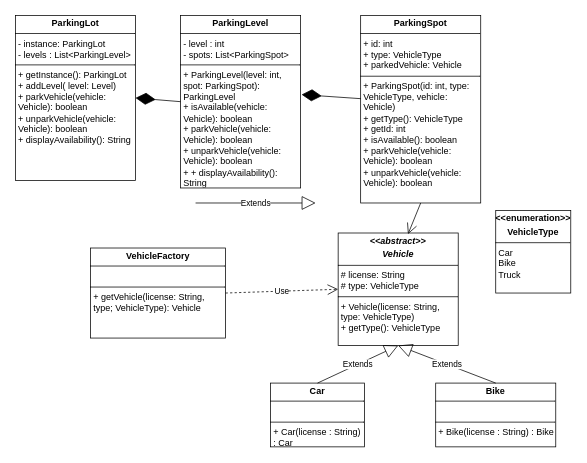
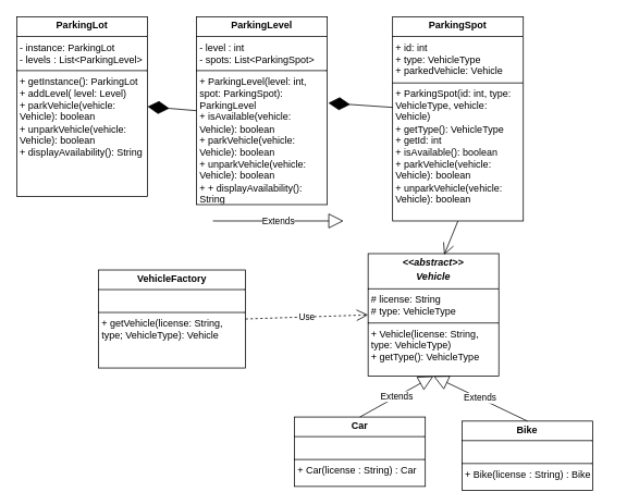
  <mxCell id="0" />
  <mxCell id="1" parent="0" />
  <mxCell id="2" value="&lt;p style=&quot;margin:0px;margin-top:4px;text-align:center;&quot;&gt;&lt;b&gt;ParkingLot&lt;/b&gt;&lt;/p&gt;&lt;hr size=&quot;1&quot; style=&quot;border-style:solid;&quot;&gt;&lt;p style=&quot;margin:0px;margin-left:4px;&quot;&gt;- instance: ParkingLot&lt;/p&gt;&lt;p style=&quot;margin:0px;margin-left:4px;&quot;&gt;- levels : List&amp;lt;ParkingLevel&amp;gt;&lt;/p&gt;&lt;hr size=&quot;1&quot; style=&quot;border-style:solid;&quot;&gt;&lt;p style=&quot;margin:0px;margin-left:4px;&quot;&gt;+ getInstance(): ParkingLot&lt;/p&gt;&lt;p style=&quot;margin:0px;margin-left:4px;&quot;&gt;+ addLevel( level: Level)&lt;/p&gt;&lt;p style=&quot;margin:0px;margin-left:4px;&quot;&gt;+ parkVehicle(vehicle: Vehicle): boolean&lt;/p&gt;&lt;p style=&quot;margin:0px;margin-left:4px;&quot;&gt;+ unparkVehicle(vehicle: Vehicle): boolean&lt;/p&gt;&lt;p style=&quot;margin:0px;margin-left:4px;&quot;&gt;+ displayAvailability(): String&lt;/p&gt;" style="verticalAlign=top;align=left;overflow=fill;html=1;whiteSpace=wrap;" vertex="1" parent="1"><mxGeometry x="20" y="20" width="160" height="220" as="geometry" /></mxCell>
  <mxCell id="3" value="&lt;p style=&quot;margin:0px;margin-top:4px;text-align:center;&quot;&gt;&lt;b&gt;ParkingLevel&lt;/b&gt;&lt;/p&gt;&lt;hr size=&quot;1&quot; style=&quot;border-style:solid;&quot;&gt;&lt;p style=&quot;margin:0px;margin-left:4px;&quot;&gt;- level : int&lt;/p&gt;&lt;p style=&quot;margin:0px;margin-left:4px;&quot;&gt;- spots: List&amp;lt;ParkingSpot&amp;gt;&lt;/p&gt;&lt;hr size=&quot;1&quot; style=&quot;border-style:solid;&quot;&gt;&lt;p style=&quot;margin:0px;margin-left:4px;&quot;&gt;+ ParkingLevel(level: int,&amp;nbsp; spot: ParkingSpot): ParkingLevel&lt;/p&gt;&lt;p style=&quot;margin:0px;margin-left:4px;&quot;&gt;+ isAvailable(vehicle: Vehicle): boolean&lt;/p&gt;&lt;p style=&quot;margin: 0px 0px 0px 4px;&quot;&gt;+ parkVehicle(vehicle: Vehicle): boolean&lt;/p&gt;&lt;p style=&quot;margin: 0px 0px 0px 4px;&quot;&gt;+ unparkVehicle(vehicle: Vehicle): boolean&lt;/p&gt;&lt;p style=&quot;margin: 0px 0px 0px 4px;&quot;&gt;+&amp;nbsp;&lt;span style=&quot;background-color: transparent; color: light-dark(rgb(0, 0, 0), rgb(255, 255, 255));&quot;&gt;+ displayAvailability(): String&lt;/span&gt;&lt;/p&gt;" style="verticalAlign=top;align=left;overflow=fill;html=1;whiteSpace=wrap;" vertex="1" parent="1"><mxGeometry x="240" y="20" width="160" height="230" as="geometry" /></mxCell>
  <mxCell id="4" value="&lt;p style=&quot;margin:0px;margin-top:4px;text-align:center;&quot;&gt;&lt;b&gt;ParkingSpot&lt;/b&gt;&lt;/p&gt;&lt;hr size=&quot;1&quot; style=&quot;border-style:solid;&quot;&gt;&lt;p style=&quot;margin:0px;margin-left:4px;&quot;&gt;+ id: int&lt;/p&gt;&lt;p style=&quot;margin:0px;margin-left:4px;&quot;&gt;+ type: VehicleType&lt;/p&gt;&lt;p style=&quot;margin:0px;margin-left:4px;&quot;&gt;+ parkedVehicle: Vehicle&lt;/p&gt;&lt;hr size=&quot;1&quot; style=&quot;border-style:solid;&quot;&gt;&lt;p style=&quot;margin:0px;margin-left:4px;&quot;&gt;+ ParkingSpot(id: int, type: VehicleType, vehicle: Vehicle)&lt;/p&gt;&lt;p style=&quot;margin:0px;margin-left:4px;&quot;&gt;+ getType(): VehicleType&lt;/p&gt;&lt;p style=&quot;margin:0px;margin-left:4px;&quot;&gt;+ getId: int&lt;/p&gt;&lt;p style=&quot;margin:0px;margin-left:4px;&quot;&gt;+ isAvailable(): boolean&lt;/p&gt;&lt;p style=&quot;margin: 0px 0px 0px 4px;&quot;&gt;+ parkVehicle(vehicle: Vehicle): boolean&lt;/p&gt;&lt;p style=&quot;margin: 0px 0px 0px 4px;&quot;&gt;+ unparkVehicle(vehicle: Vehicle): boolean&lt;/p&gt;" style="verticalAlign=top;align=left;overflow=fill;html=1;whiteSpace=wrap;" vertex="1" parent="1"><mxGeometry x="480" y="20" width="160" height="250" as="geometry" /></mxCell>
  <mxCell id="5" value="&lt;p style=&quot;margin:0px;margin-top:4px;text-align:center;&quot;&gt;&lt;b&gt;&lt;i&gt;&amp;lt;&amp;lt;abstract&amp;gt;&amp;gt;&lt;/i&gt;&lt;/b&gt;&lt;/p&gt;&lt;p style=&quot;margin:0px;margin-top:4px;text-align:center;&quot;&gt;&lt;b&gt;&lt;i&gt;Vehicle&lt;/i&gt;&lt;/b&gt;&lt;/p&gt;&lt;hr size=&quot;1&quot; style=&quot;border-style:solid;&quot;&gt;&lt;p style=&quot;margin:0px;margin-left:4px;&quot;&gt;# license: String&lt;/p&gt;&lt;p style=&quot;margin:0px;margin-left:4px;&quot;&gt;# type: VehicleType&lt;/p&gt;&lt;hr size=&quot;1&quot; style=&quot;border-style:solid;&quot;&gt;&lt;p style=&quot;margin:0px;margin-left:4px;&quot;&gt;+ Vehicle(license: String, type: VehicleType)&lt;/p&gt;&lt;p style=&quot;margin:0px;margin-left:4px;&quot;&gt;+ getType(): VehicleType&lt;/p&gt;" style="verticalAlign=top;align=left;overflow=fill;html=1;whiteSpace=wrap;" vertex="1" parent="1"><mxGeometry x="450" y="310" width="160" height="150" as="geometry" /></mxCell>
  <mxCell id="6" value="" style="endArrow=diamondThin;endFill=1;endSize=24;html=1;rounded=0;entryX=1;entryY=0.5;entryDx=0;entryDy=0;exitX=0;exitY=0.5;exitDx=0;exitDy=0;" edge="1" parent="1" source="3" target="2"><mxGeometry width="160" relative="1" as="geometry"><mxPoint x="280" y="120" as="sourcePoint" /><mxPoint x="440" y="120" as="targetPoint" /></mxGeometry></mxCell>
  <mxCell id="7" value="" style="endArrow=diamondThin;endFill=1;endSize=24;html=1;rounded=0;entryX=1.008;entryY=0.459;entryDx=0;entryDy=0;entryPerimeter=0;exitX=0.002;exitY=0.444;exitDx=0;exitDy=0;exitPerimeter=0;" edge="1" parent="1" source="4" target="3"><mxGeometry width="160" relative="1" as="geometry"><mxPoint x="511" y="121" as="sourcePoint" /><mxPoint x="390" y="130" as="targetPoint" /><Array as="points" /></mxGeometry></mxCell>
- <mxCell id="8" value="&lt;p style=&quot;margin:0px;margin-top:4px;text-align:center;&quot;&gt;&lt;b&gt;Car&lt;/b&gt;&lt;/p&gt;&lt;hr size=&quot;1&quot; style=&quot;border-style:solid;&quot;&gt;&lt;p style=&quot;margin:0px;margin-left:4px;&quot;&gt;&lt;br&gt;&lt;/p&gt;&lt;hr size=&quot;1&quot; style=&quot;border-style:solid;&quot;&gt;&lt;p style=&quot;margin:0px;margin-left:4px;&quot;&gt;+ Car(license : String) : Car&lt;/p&gt;" style="verticalAlign=top;align=left;overflow=fill;html=1;whiteSpace=wrap;" vertex="1" parent="1"><mxGeometry x="360" y="510" width="125" height="85" as="geometry" /></mxCell>
+ <mxCell id="8" value="&lt;p style=&quot;margin:0px;margin-top:4px;text-align:center;&quot;&gt;&lt;b&gt;Car&lt;/b&gt;&lt;/p&gt;&lt;hr size=&quot;1&quot; style=&quot;border-style:solid;&quot;&gt;&lt;p style=&quot;margin:0px;margin-left:4px;&quot;&gt;&lt;br&gt;&lt;/p&gt;&lt;hr size=&quot;1&quot; style=&quot;border-style:solid;&quot;&gt;&lt;p style=&quot;margin:0px;margin-left:4px;&quot;&gt;+ Car(license : String) : Car&lt;/p&gt;" style="verticalAlign=top;align=left;overflow=fill;html=1;whiteSpace=wrap;" vertex="1" parent="1"><mxGeometry x="360" y="510" width="160" height="85" as="geometry" /></mxCell>
  <mxCell id="9" value="Extends" style="endArrow=block;endSize=16;endFill=0;html=1;rounded=0;exitX=0.5;exitY=0;exitDx=0;exitDy=0;entryX=0.5;entryY=1;entryDx=0;entryDy=0;" edge="1" parent="1" source="8" target="5"><mxGeometry width="160" relative="1" as="geometry"><mxPoint x="300" y="410" as="sourcePoint" /><mxPoint x="460" y="410" as="targetPoint" /></mxGeometry></mxCell>
- <mxCell id="10" value="&lt;p style=&quot;margin:0px;margin-top:4px;text-align:center;&quot;&gt;&lt;b&gt;&amp;lt;&amp;lt;enumeration&amp;gt;&amp;gt;&lt;/b&gt;&lt;/p&gt;&lt;p style=&quot;margin:0px;margin-top:4px;text-align:center;&quot;&gt;&lt;b&gt;VehicleType&lt;/b&gt;&lt;/p&gt;&lt;hr size=&quot;1&quot; style=&quot;border-style:solid;&quot;&gt;&lt;p style=&quot;margin:0px;margin-left:4px;&quot;&gt;Car&lt;/p&gt;&lt;p style=&quot;margin:0px;margin-left:4px;&quot;&gt;Bike&lt;br&gt;Truck&lt;/p&gt;" style="verticalAlign=top;align=left;overflow=fill;html=1;whiteSpace=wrap;" vertex="1" parent="1"><mxGeometry x="660" y="280" width="100" height="110" as="geometry" /></mxCell>
  <mxCell id="11" value="" style="endArrow=open;endFill=1;endSize=12;html=1;rounded=0;exitX=0.5;exitY=1;exitDx=0;exitDy=0;entryX=0.582;entryY=0.01;entryDx=0;entryDy=0;entryPerimeter=0;" edge="1" parent="1" source="4" target="5"><mxGeometry width="160" relative="1" as="geometry"><mxPoint x="300" y="290" as="sourcePoint" /><mxPoint x="460" y="310" as="targetPoint" /></mxGeometry></mxCell>
  <mxCell id="12" value="&lt;p style=&quot;margin:0px;margin-top:4px;text-align:center;&quot;&gt;&lt;b&gt;VehicleFactory&lt;/b&gt;&lt;/p&gt;&lt;hr size=&quot;1&quot; style=&quot;border-style:solid;&quot;&gt;&lt;p style=&quot;margin:0px;margin-left:4px;&quot;&gt;&lt;br&gt;&lt;/p&gt;&lt;hr size=&quot;1&quot; style=&quot;border-style:solid;&quot;&gt;&lt;p style=&quot;margin:0px;margin-left:4px;&quot;&gt;+ getVehicle(license: String, type; VehicleType): Vehicle&lt;/p&gt;" style="verticalAlign=top;align=left;overflow=fill;html=1;whiteSpace=wrap;" vertex="1" parent="1"><mxGeometry x="120" y="330" width="180" height="120" as="geometry" /></mxCell>
  <mxCell id="13" value="Use" style="endArrow=open;endSize=12;dashed=1;html=1;rounded=0;exitX=1;exitY=0.5;exitDx=0;exitDy=0;entryX=0;entryY=0.5;entryDx=0;entryDy=0;" edge="1" parent="1" source="12" target="5"><mxGeometry width="160" relative="1" as="geometry"><mxPoint x="260" y="550" as="sourcePoint" /><mxPoint x="420" y="550" as="targetPoint" /></mxGeometry></mxCell>
- <mxCell id="14" value="&lt;p style=&quot;margin:0px;margin-top:4px;text-align:center;&quot;&gt;&lt;b&gt;Bike&lt;/b&gt;&lt;/p&gt;&lt;hr size=&quot;1&quot; style=&quot;border-style:solid;&quot;&gt;&lt;p style=&quot;margin:0px;margin-left:4px;&quot;&gt;&lt;br&gt;&lt;/p&gt;&lt;hr size=&quot;1&quot; style=&quot;border-style:solid;&quot;&gt;&lt;p style=&quot;margin:0px;margin-left:4px;&quot;&gt;+ Bike(license : String) : Bike&lt;/p&gt;" style="verticalAlign=top;align=left;overflow=fill;html=1;whiteSpace=wrap;" vertex="1" parent="1"><mxGeometry x="580" y="510" width="160" height="85" as="geometry" /></mxCell>
+ <mxCell id="14" value="&lt;p style=&quot;margin:0px;margin-top:4px;text-align:center;&quot;&gt;&lt;b&gt;Bike&lt;/b&gt;&lt;/p&gt;&lt;hr size=&quot;1&quot; style=&quot;border-style:solid;&quot;&gt;&lt;p style=&quot;margin:0px;margin-left:4px;&quot;&gt;&lt;br&gt;&lt;/p&gt;&lt;hr size=&quot;1&quot; style=&quot;border-style:solid;&quot;&gt;&lt;p style=&quot;margin:0px;margin-left:4px;&quot;&gt;+ Bike(license : String) : Bike&lt;/p&gt;" style="verticalAlign=top;align=left;overflow=fill;html=1;whiteSpace=wrap;" vertex="1" parent="1"><mxGeometry x="565" y="515" width="160" height="85" as="geometry" /></mxCell>
  <mxCell id="15" value="Extends" style="endArrow=block;endSize=16;endFill=0;html=1;rounded=0;" edge="1" parent="1"><mxGeometry width="160" relative="1" as="geometry"><mxPoint x="260" y="270" as="sourcePoint" /><mxPoint x="420" y="270" as="targetPoint" /></mxGeometry></mxCell>
  <mxCell id="16" value="Extends" style="endArrow=block;endSize=16;endFill=0;html=1;rounded=0;exitX=0.5;exitY=0;exitDx=0;exitDy=0;entryX=0.5;entryY=1;entryDx=0;entryDy=0;" edge="1" parent="1" source="14" target="5"><mxGeometry width="160" relative="1" as="geometry"><mxPoint x="570" y="490" as="sourcePoint" /><mxPoint x="730" y="490" as="targetPoint" /></mxGeometry></mxCell>
